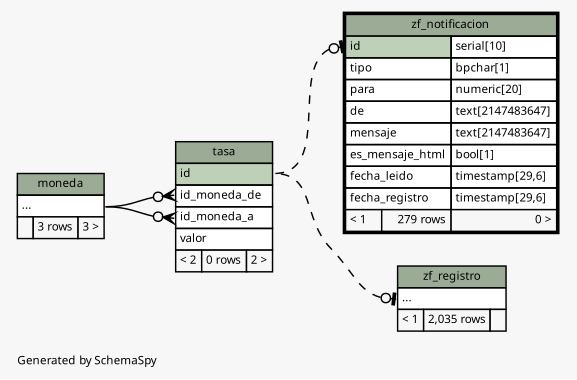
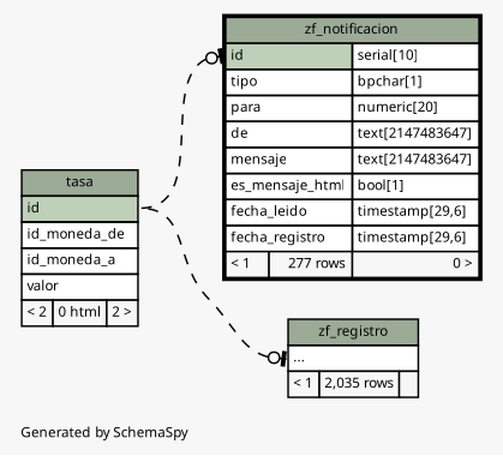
  digraph {
    bgcolor="#f7f7f7"
    fontname="Noto Sans"
    fontsize=8
    label="\nGenerated by SchemaSpy"
    labeljust=l
    nodesep=0.18
    rankdir=RL
    ranksep=0.46
    node [fontname="Noto Sans" fontsize=8 shape=plaintext]
    edge [arrowhead=none arrowsize=0.8 arrowtail=crowodot dir=back fontname="Noto Sans" headport="elipses:e"]
-   n1 [label=<     <TABLE BORDER="0" CELLBORDER="1" CELLSPACING="0" BGCOLOR="#ffffff">       <TR><TD COLSPAN="3" BGCOLOR="#9bab96" ALIGN="CENTER">tasa</TD></TR>       <TR><TD PORT="id" COLSPAN="3" BGCOLOR="#bed1b8" ALIGN="LEFT">id</TD></TR>       <TR><TD PORT="id_moneda_de" COLSPAN="3" ALIGN="LEFT">id_moneda_de</TD></TR>       <TR><TD PORT="id_moneda_a" COLSPAN="3" ALIGN="LEFT">id_moneda_a</TD></TR>       <TR><TD PORT="valor" COLSPAN="3" ALIGN="LEFT">valor</TD></TR>       <TR><TD ALIGN="LEFT" BGCOLOR="#f7f7f7">&lt; 2</TD><TD ALIGN="RIGHT" BGCOLOR="#f7f7f7">0 rows</TD><TD ALIGN="RIGHT" BGCOLOR="#f7f7f7">2 &gt;</TD></TR>     </TABLE>>]
-   n2 [label=<     <TABLE BORDER="0" CELLBORDER="1" CELLSPACING="0" BGCOLOR="#ffffff">       <TR><TD COLSPAN="3" BGCOLOR="#9bab96" ALIGN="CENTER">moneda</TD></TR>       <TR><TD PORT="elipses" COLSPAN="3" ALIGN="LEFT">...</TD></TR>       <TR><TD ALIGN="LEFT" BGCOLOR="#f7f7f7">  </TD><TD ALIGN="RIGHT" BGCOLOR="#f7f7f7">3 rows</TD><TD ALIGN="RIGHT" BGCOLOR="#f7f7f7">3 &gt;</TD></TR>     </TABLE>>]
-   n3 [label=<     <TABLE BORDER="2" CELLBORDER="1" CELLSPACING="0" BGCOLOR="#ffffff">       <TR><TD COLSPAN="3" BGCOLOR="#9bab96" ALIGN="CENTER">zf_notificacion</TD></TR>       <TR><TD PORT="id" COLSPAN="2" BGCOLOR="#bed1b8" ALIGN="LEFT">id</TD><TD PORT="id.type" ALIGN="LEFT">serial[10]</TD></TR>       <TR><TD PORT="tipo" COLSPAN="2" ALIGN="LEFT">tipo</TD><TD PORT="tipo.type" ALIGN="LEFT">bpchar[1]</TD></TR>       <TR><TD PORT="para" COLSPAN="2" ALIGN="LEFT">para</TD><TD PORT="para.type" ALIGN="LEFT">numeric[20]</TD></TR>       <TR><TD PORT="de" COLSPAN="2" ALIGN="LEFT">de</TD><TD PORT="de.type" ALIGN="LEFT">text[2147483647]</TD></TR>       <TR><TD PORT="mensaje" COLSPAN="2" ALIGN="LEFT">mensaje</TD><TD PORT="mensaje.type" ALIGN="LEFT">text[2147483647]</TD></TR>       <TR><TD PORT="es_mensaje_html" COLSPAN="2" ALIGN="LEFT">es_mensaje_html</TD><TD PORT="es_mensaje_html.type" ALIGN="LEFT">bool[1]</TD></TR>       <TR><TD PORT="fecha_leido" COLSPAN="2" ALIGN="LEFT">fecha_leido</TD><TD PORT="fecha_leido.type" ALIGN="LEFT">timestamp[29,6]</TD></TR>       <TR><TD PORT="fecha_registro" COLSPAN="2" ALIGN="LEFT">fecha_registro</TD><TD PORT="fecha_registro.type" ALIGN="LEFT">timestamp[29,6]</TD></TR>       <TR><TD ALIGN="LEFT" BGCOLOR="#f7f7f7">&lt; 1</TD><TD ALIGN="RIGHT" BGCOLOR="#f7f7f7">279 rows</TD><TD ALIGN="RIGHT" BGCOLOR="#f7f7f7">0 &gt;</TD></TR>     </TABLE>>]
+   n1 [label=<     <TABLE BORDER="0" CELLBORDER="1" CELLSPACING="0" BGCOLOR="#ffffff">       <TR><TD COLSPAN="3" BGCOLOR="#9bab96" ALIGN="CENTER">tasa</TD></TR>       <TR><TD PORT="id" COLSPAN="3" BGCOLOR="#bed1b8" ALIGN="LEFT">id</TD></TR>       <TR><TD PORT="id_moneda_de" COLSPAN="3" ALIGN="LEFT">id_moneda_de</TD></TR>       <TR><TD PORT="id_moneda_a" COLSPAN="3" ALIGN="LEFT">id_moneda_a</TD></TR>       <TR><TD PORT="valor" COLSPAN="3" ALIGN="LEFT">valor</TD></TR>       <TR><TD ALIGN="LEFT" BGCOLOR="#f7f7f7">&lt; 2</TD><TD ALIGN="RIGHT" BGCOLOR="#f7f7f7">0 html</TD><TD ALIGN="RIGHT" BGCOLOR="#f7f7f7">2 &gt;</TD></TR>     </TABLE>>]
+   n3 [label=<     <TABLE BORDER="2" CELLBORDER="1" CELLSPACING="0" BGCOLOR="#ffffff">       <TR><TD COLSPAN="3" BGCOLOR="#9bab96" ALIGN="CENTER">zf_notificacion</TD></TR>       <TR><TD PORT="id" COLSPAN="2" BGCOLOR="#bed1b8" ALIGN="LEFT">id</TD><TD PORT="id.type" ALIGN="LEFT">serial[10]</TD></TR>       <TR><TD PORT="tipo" COLSPAN="2" ALIGN="LEFT">tipo</TD><TD PORT="tipo.type" ALIGN="LEFT">bpchar[1]</TD></TR>       <TR><TD PORT="para" COLSPAN="2" ALIGN="LEFT">para</TD><TD PORT="para.type" ALIGN="LEFT">numeric[20]</TD></TR>       <TR><TD PORT="de" COLSPAN="2" ALIGN="LEFT">de</TD><TD PORT="de.type" ALIGN="LEFT">text[2147483647]</TD></TR>       <TR><TD PORT="mensaje" COLSPAN="2" ALIGN="LEFT">mensaje</TD><TD PORT="mensaje.type" ALIGN="LEFT">text[2147483647]</TD></TR>       <TR><TD PORT="es_mensaje_html" COLSPAN="2" ALIGN="LEFT">es_mensaje_html</TD><TD PORT="es_mensaje_html.type" ALIGN="LEFT">bool[1]</TD></TR>       <TR><TD PORT="fecha_leido" COLSPAN="2" ALIGN="LEFT">fecha_leido</TD><TD PORT="fecha_leido.type" ALIGN="LEFT">timestamp[29,6]</TD></TR>       <TR><TD PORT="fecha_registro" COLSPAN="2" ALIGN="LEFT">fecha_registro</TD><TD PORT="fecha_registro.type" ALIGN="LEFT">timestamp[29,6]</TD></TR>       <TR><TD ALIGN="LEFT" BGCOLOR="#f7f7f7">&lt; 1</TD><TD ALIGN="RIGHT" BGCOLOR="#f7f7f7">277 rows</TD><TD ALIGN="RIGHT" BGCOLOR="#f7f7f7">0 &gt;</TD></TR>     </TABLE>>]
    n4 [label=<     <TABLE BORDER="0" CELLBORDER="1" CELLSPACING="0" BGCOLOR="#ffffff">       <TR><TD COLSPAN="3" BGCOLOR="#9bab96" ALIGN="CENTER">zf_registro</TD></TR>       <TR><TD PORT="elipses" COLSPAN="3" ALIGN="LEFT">...</TD></TR>       <TR><TD ALIGN="LEFT" BGCOLOR="#f7f7f7">&lt; 1</TD><TD ALIGN="RIGHT" BGCOLOR="#f7f7f7">2,035 rows</TD><TD ALIGN="RIGHT" BGCOLOR="#f7f7f7">  </TD></TR>     </TABLE>>]
-   n1 -> n2 [tailport="id_moneda_a:w"]
-   n1 -> n2 [tailport="id_moneda_de:w"]
    n3 -> n1 [arrowtail=teeodot headport="id:e" style=dashed tailport="id:w"]
    n4 -> n1 [arrowtail=teeodot headport="id:e" style=dashed tailport="elipses:w"]
  }
